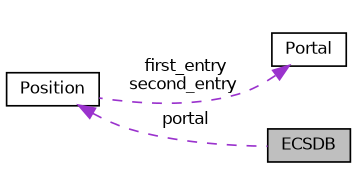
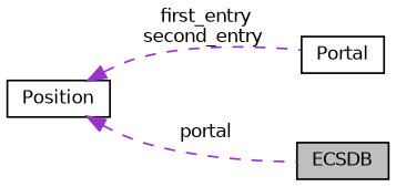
  digraph {
    rankdir=LR
    node [color=black fillcolor=white fontname=Helvetica fontsize=10 shape=record style=filled]
    edge [color=darkorchid3 dir=back fontname=Helvetica fontsize=10 labelfontname=Helvetica labelfontsize=10 style=dashed]
    n1 [fillcolor=grey75 fontcolor=black height=0.2 label=ECSDB width=0.4]
    n2 [height=0.2 label=Portal width=0.4]
    n3 [height=0.2 label=Position width=0.4]
    n3 -> n1 [label=" portal"]
-   n2 -> n3 [label=" first_entry\nsecond_entry"]
+   n3 -> n2 [label=" first_entry\nsecond_entry"]
  }
